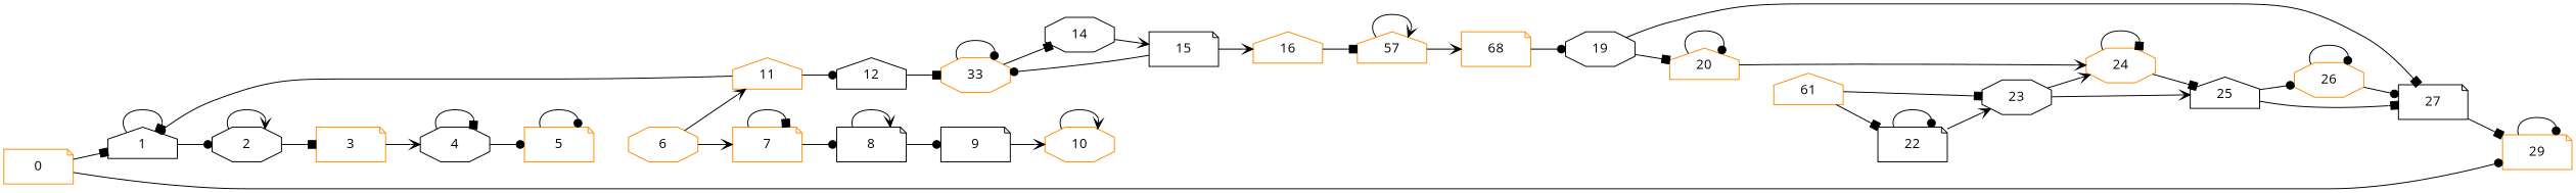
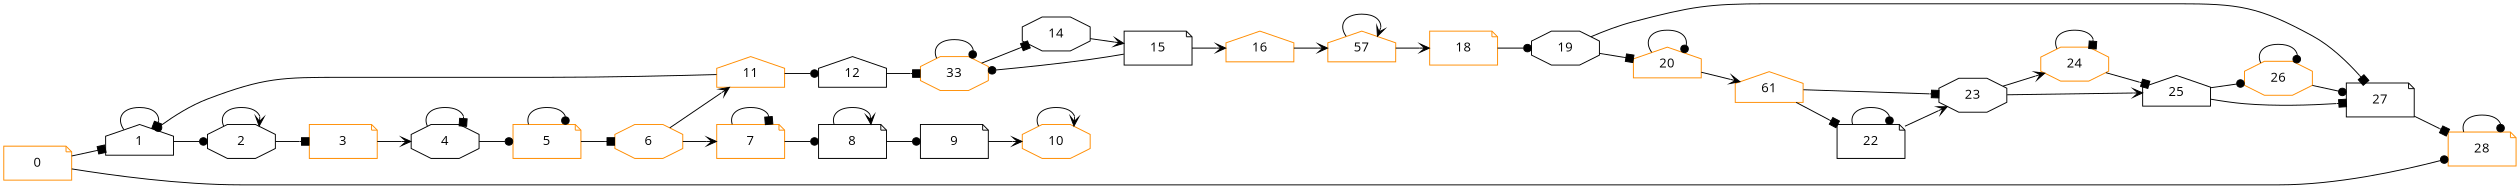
  digraph {
    fontname="Open Sans"
    rankdir=LR
    node [color=darkorange fixedsize=true fontname="Open Sans" shape=note style=unfilled]
    edge [arrowhead=box fontname="Open Sans"]
    0 [width=1]
    1 [color=black shape=house width=1]
-   28 [width=1 label=29]
+   28 [width=1]
    2 [color=black shape=octagon width=1]
    3 [width=1]
    10 [shape=octagon width=1]
    11 [shape=house width=1]
    12 [color=black shape=house width=1]
    n9 [label=33 shape=octagon width=1]
    14 [color=black shape=octagon width=1]
    15 [color=black width=1]
    16 [shape=house width=1]
    n13 [label=57 shape=house width=1]
-   18 [width=1 label=68]
+   18 [width=1]
    19 [color=black shape=octagon width=1]
    20 [shape=house width=1]
    27 [color=black width=1]
    n18 [label=61 shape=house width=1]
    4 [color=black shape=octagon width=1]
    22 [color=black width=1]
    23 [color=black shape=octagon width=1]
    24 [shape=octagon width=1]
    25 [color=black shape=house width=1]
    26 [shape=octagon width=1]
    5 [width=1]
    6 [shape=octagon width=1]
    7 [width=1]
    8 [color=black width=1]
    9 [color=black width=1]
    0 -> 1
    0 -> 28 [arrowhead=dot]
    1 -> 1
    1 -> 2 [arrowhead=dot]
    28 -> 28 [arrowhead=dot]
    2 -> 2 [arrowhead=vee]
    2 -> 3
    3 -> 4 [arrowhead=vee]
    10 -> 10 [arrowhead=vee]
    11 -> 1 [arrowhead=dot]
    11 -> 12 [arrowhead=dot]
    12 -> n9
    n9 -> n9 [arrowhead=dot]
    n9 -> 14
    14 -> 15 [arrowhead=vee]
    15 -> n9 [arrowhead=dot]
    15 -> 16 [arrowhead=vee]
-   16 -> n13
+   16 -> n13 [arrowhead=vee]
    n13 -> n13 [arrowhead=vee]
    n13 -> 18 [arrowhead=vee]
    18 -> 19 [arrowhead=dot]
    19 -> 20
    19 -> 27
    20 -> 20 [arrowhead=dot]
-   20 -> 24 [arrowhead=vee]
+   20 -> n18 [arrowhead=vee]
    27 -> 28
    n18 -> 22
    n18 -> 23
    4 -> 4
    4 -> 5 [arrowhead=dot]
    22 -> 22 [arrowhead=dot]
    22 -> 23 [arrowhead=vee]
    23 -> 24 [arrowhead=vee]
    23 -> 25 [arrowhead=vee]
    24 -> 24
    24 -> 25
    25 -> 27
    25 -> 26 [arrowhead=dot]
    26 -> 27 [arrowhead=dot]
    26 -> 26 [arrowhead=dot]
    5 -> 5 [arrowhead=dot]
+   5 -> 6
    6 -> 11 [arrowhead=vee]
    6 -> 7 [arrowhead=vee]
    7 -> 7
    7 -> 8 [arrowhead=dot]
    8 -> 8 [arrowhead=vee]
    8 -> 9 [arrowhead=dot]
    9 -> 10 [arrowhead=vee]
  }
